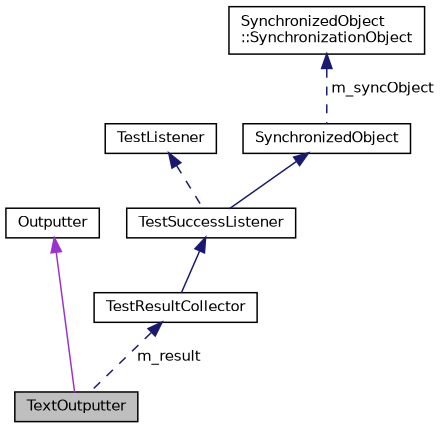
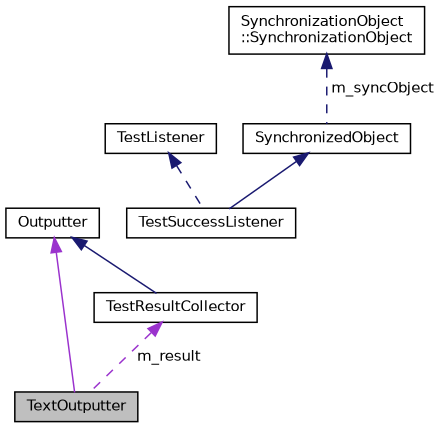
  digraph {
    node [color=black fillcolor=white fontname=Helvetica fontsize=10 shape=record style=filled]
    edge [color=midnightblue dir=back fontname=Helvetica fontsize=10 labelfontname=Helvetica labelfontsize=10 style=solid]
    n1 [fillcolor=grey75 fontcolor=black height=0.2 label=TextOutputter width=0.4]
    n2 [height=0.2 label=Outputter width=0.4]
    n3 [height=0.2 label=TestResultCollector width=0.4]
    n4 [height=0.2 label=TestSuccessListener width=0.4]
    n5 [height=0.2 label=TestListener width=0.4]
    n6 [height=0.2 label=SynchronizedObject width=0.4]
-   n7 [height=0.2 label="SynchronizedObject\l::SynchronizationObject" width=0.4]
+   n7 [height=0.2 label="SynchronizationObject\l::SynchronizationObject" width=0.4]
    n2 -> n1 [color=darkorchid3]
-   n3 -> n1 [label=" m_result" style=dashed]
-   n4 -> n3
+   n3 -> n1 [color=darkorchid3 label=" m_result" style=dashed]
+   n2 -> n3
    n5 -> n4 [style=dashed]
    n6 -> n4
    n7 -> n6 [label=" m_syncObject" style=dashed]
  }
